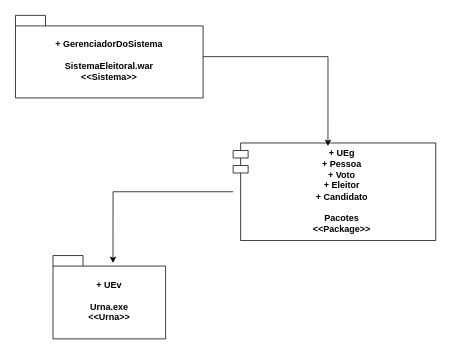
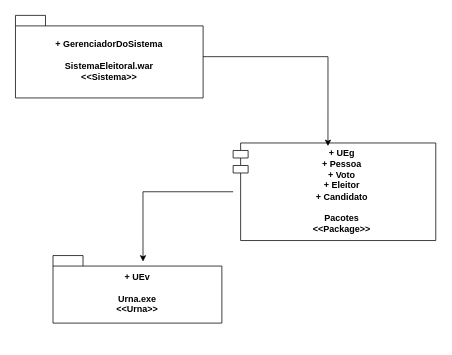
  <mxCell id="0" />
  <mxCell id="1" parent="0" />
  <mxCell id="2" value="+ GerenciadorDoSistema&lt;div&gt;&lt;br&gt;SistemaEleitoral.war&lt;/div&gt;&lt;div&gt;&amp;lt;&amp;lt;Sistema&amp;gt;&amp;gt;&lt;/div&gt;" style="shape=folder;fontStyle=1;spacingTop=10;tabWidth=40;tabHeight=14;tabPosition=left;html=1;whiteSpace=wrap;" vertex="1" parent="1"><mxGeometry x="20" y="20" width="250" height="110" as="geometry" /></mxCell>
- <mxCell id="3" value="+ UEv&lt;div&gt;&lt;br&gt;&lt;/div&gt;&lt;div&gt;Urna.exe&lt;/div&gt;&lt;div&gt;&amp;lt;&amp;lt;Urna&amp;gt;&amp;gt;&lt;/div&gt;" style="shape=folder;fontStyle=1;spacingTop=10;tabWidth=40;tabHeight=14;tabPosition=left;html=1;whiteSpace=wrap;" vertex="1" parent="1"><mxGeometry x="70" y="340" width="150" height="111" as="geometry" /></mxCell>
+ <mxCell id="3" value="+ UEv&lt;div&gt;&lt;br&gt;&lt;/div&gt;&lt;div&gt;Urna.exe&lt;/div&gt;&lt;div&gt;&amp;lt;&amp;lt;Urna&amp;gt;&amp;gt;&lt;/div&gt;" style="shape=folder;fontStyle=1;spacingTop=10;tabWidth=40;tabHeight=14;tabPosition=left;html=1;whiteSpace=wrap;" vertex="1" parent="1"><mxGeometry x="70" y="340" width="225" height="90" as="geometry" /></mxCell>
  <mxCell id="4" value="&lt;span style=&quot;font-weight: 700;&quot;&gt;+ UEg&lt;/span&gt;&lt;div style=&quot;font-weight: 700;&quot;&gt;+ Pessoa&lt;br&gt;+ Voto&lt;/div&gt;&lt;div style=&quot;font-weight: 700;&quot;&gt;+ Eleitor&lt;/div&gt;&lt;div style=&quot;font-weight: 700;&quot;&gt;+ Candidato&lt;/div&gt;&lt;div style=&quot;font-weight: 700;&quot;&gt;&lt;br&gt;&lt;/div&gt;&lt;div style=&quot;font-weight: 700;&quot;&gt;Pacotes&lt;/div&gt;&lt;div style=&quot;font-weight: 700;&quot;&gt;&amp;lt;&amp;lt;Package&amp;gt;&amp;gt;&lt;/div&gt;" style="shape=module;align=left;spacingLeft=20;align=center;verticalAlign=top;whiteSpace=wrap;html=1;" vertex="1" parent="1"><mxGeometry x="310" y="190" width="270" height="130" as="geometry" /></mxCell>
  <mxCell id="5" style="edgeStyle=orthogonalEdgeStyle;rounded=0;orthogonalLoop=1;jettySize=auto;html=1;entryX=0.468;entryY=0.032;entryDx=0;entryDy=0;entryPerimeter=0;" edge="1" parent="1" source="2" target="4"><mxGeometry relative="1" as="geometry" /></mxCell>
  <mxCell id="6" style="edgeStyle=orthogonalEdgeStyle;rounded=0;orthogonalLoop=1;jettySize=auto;html=1;entryX=0.533;entryY=0.09;entryDx=0;entryDy=0;entryPerimeter=0;" edge="1" parent="1" source="4" target="3"><mxGeometry relative="1" as="geometry" /></mxCell>
